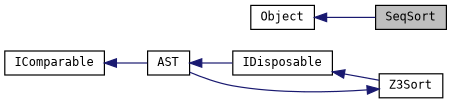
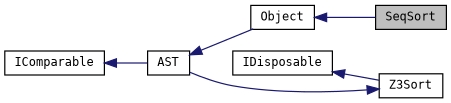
  digraph {
    fontname="DejaVu Sans Mono"
    rankdir=LR
    node [color=black fillcolor=white fontname="DejaVu Sans Mono" fontsize=10 shape=record style=filled]
    edge [color=midnightblue dir=back fontname="DejaVu Sans Mono" fontsize=10 labelfontname=Helvetica labelfontsize=10 style=solid]
    n1 [fillcolor=grey75 fontcolor=black height=0.2 label=SeqSort width=0.4]
    n2 [height=0.2 label=Object width=0.4]
    n3 [height=0.2 label=AST width=0.4]
    n4 [height=0.2 label=Z3Sort width=0.4]
    n5 [height=0.2 label=IDisposable width=0.4]
    n6 [height=0.2 label=IComparable width=0.4]
    n2 -> n1
-   n3 -> n5
+   n3 -> n2
    n4 -> n3
    n5 -> n4
    n6 -> n3
  }
